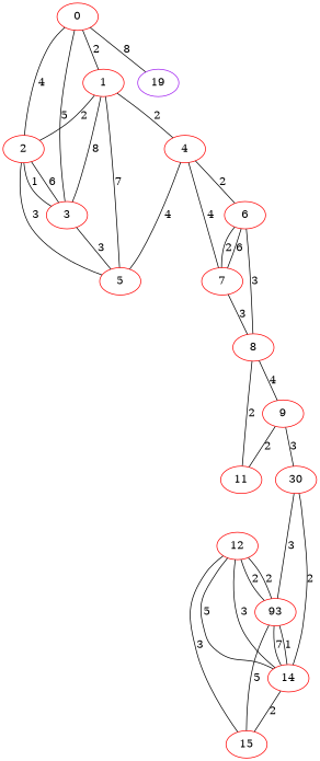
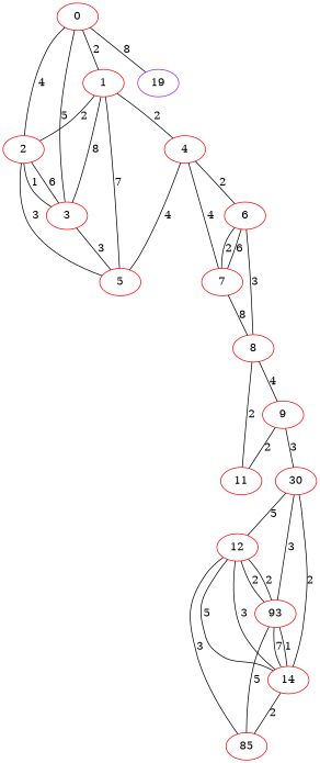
  graph {
    node [color=red weight=1]
    0
    1
    2
    3
    n5 [color=purple label=19 weight=4]
    4
    5
    6
    7
    8
    9
    11
    n13 [label=30]
    12
    n15 [label=93]
    14
-   15
+   15 [label=85]
    0 -- 1 [label=2]
    0 -- 2 [label=4]
    0 -- 3 [label=5]
    0 -- n5 [label=8]
    1 -- 2 [label=2]
    1 -- 3 [label=8]
    1 -- 4 [label=2]
    1 -- 5 [label=7]
    2 -- 3 [label=6]
    2 -- 3 [label=1]
    2 -- 5 [label=3]
    3 -- 5 [label=3]
    4 -- 5 [label=4]
    4 -- 6 [label=2]
    4 -- 7 [label=4]
    6 -- 7 [label=2]
    6 -- 7 [label=6]
    6 -- 8 [label=3]
-   7 -- 8 [label=3]
+   7 -- 8 [label=8]
    8 -- 9 [label=4]
    8 -- 11 [label=2]
    9 -- 11 [label=2]
    9 -- n13 [label=3]
+   n13 -- 12 [label=5]
    n13 -- n15 [label=3]
    n13 -- 14 [label=2]
    12 -- n15 [label=2]
    12 -- n15 [label=2]
    12 -- 14 [label=5]
    12 -- 14 [label=3]
    12 -- 15 [label=3]
    n15 -- 14 [label=7]
    n15 -- 14 [label=1]
    n15 -- 15 [label=5]
    14 -- 15 [label=2]
  }
